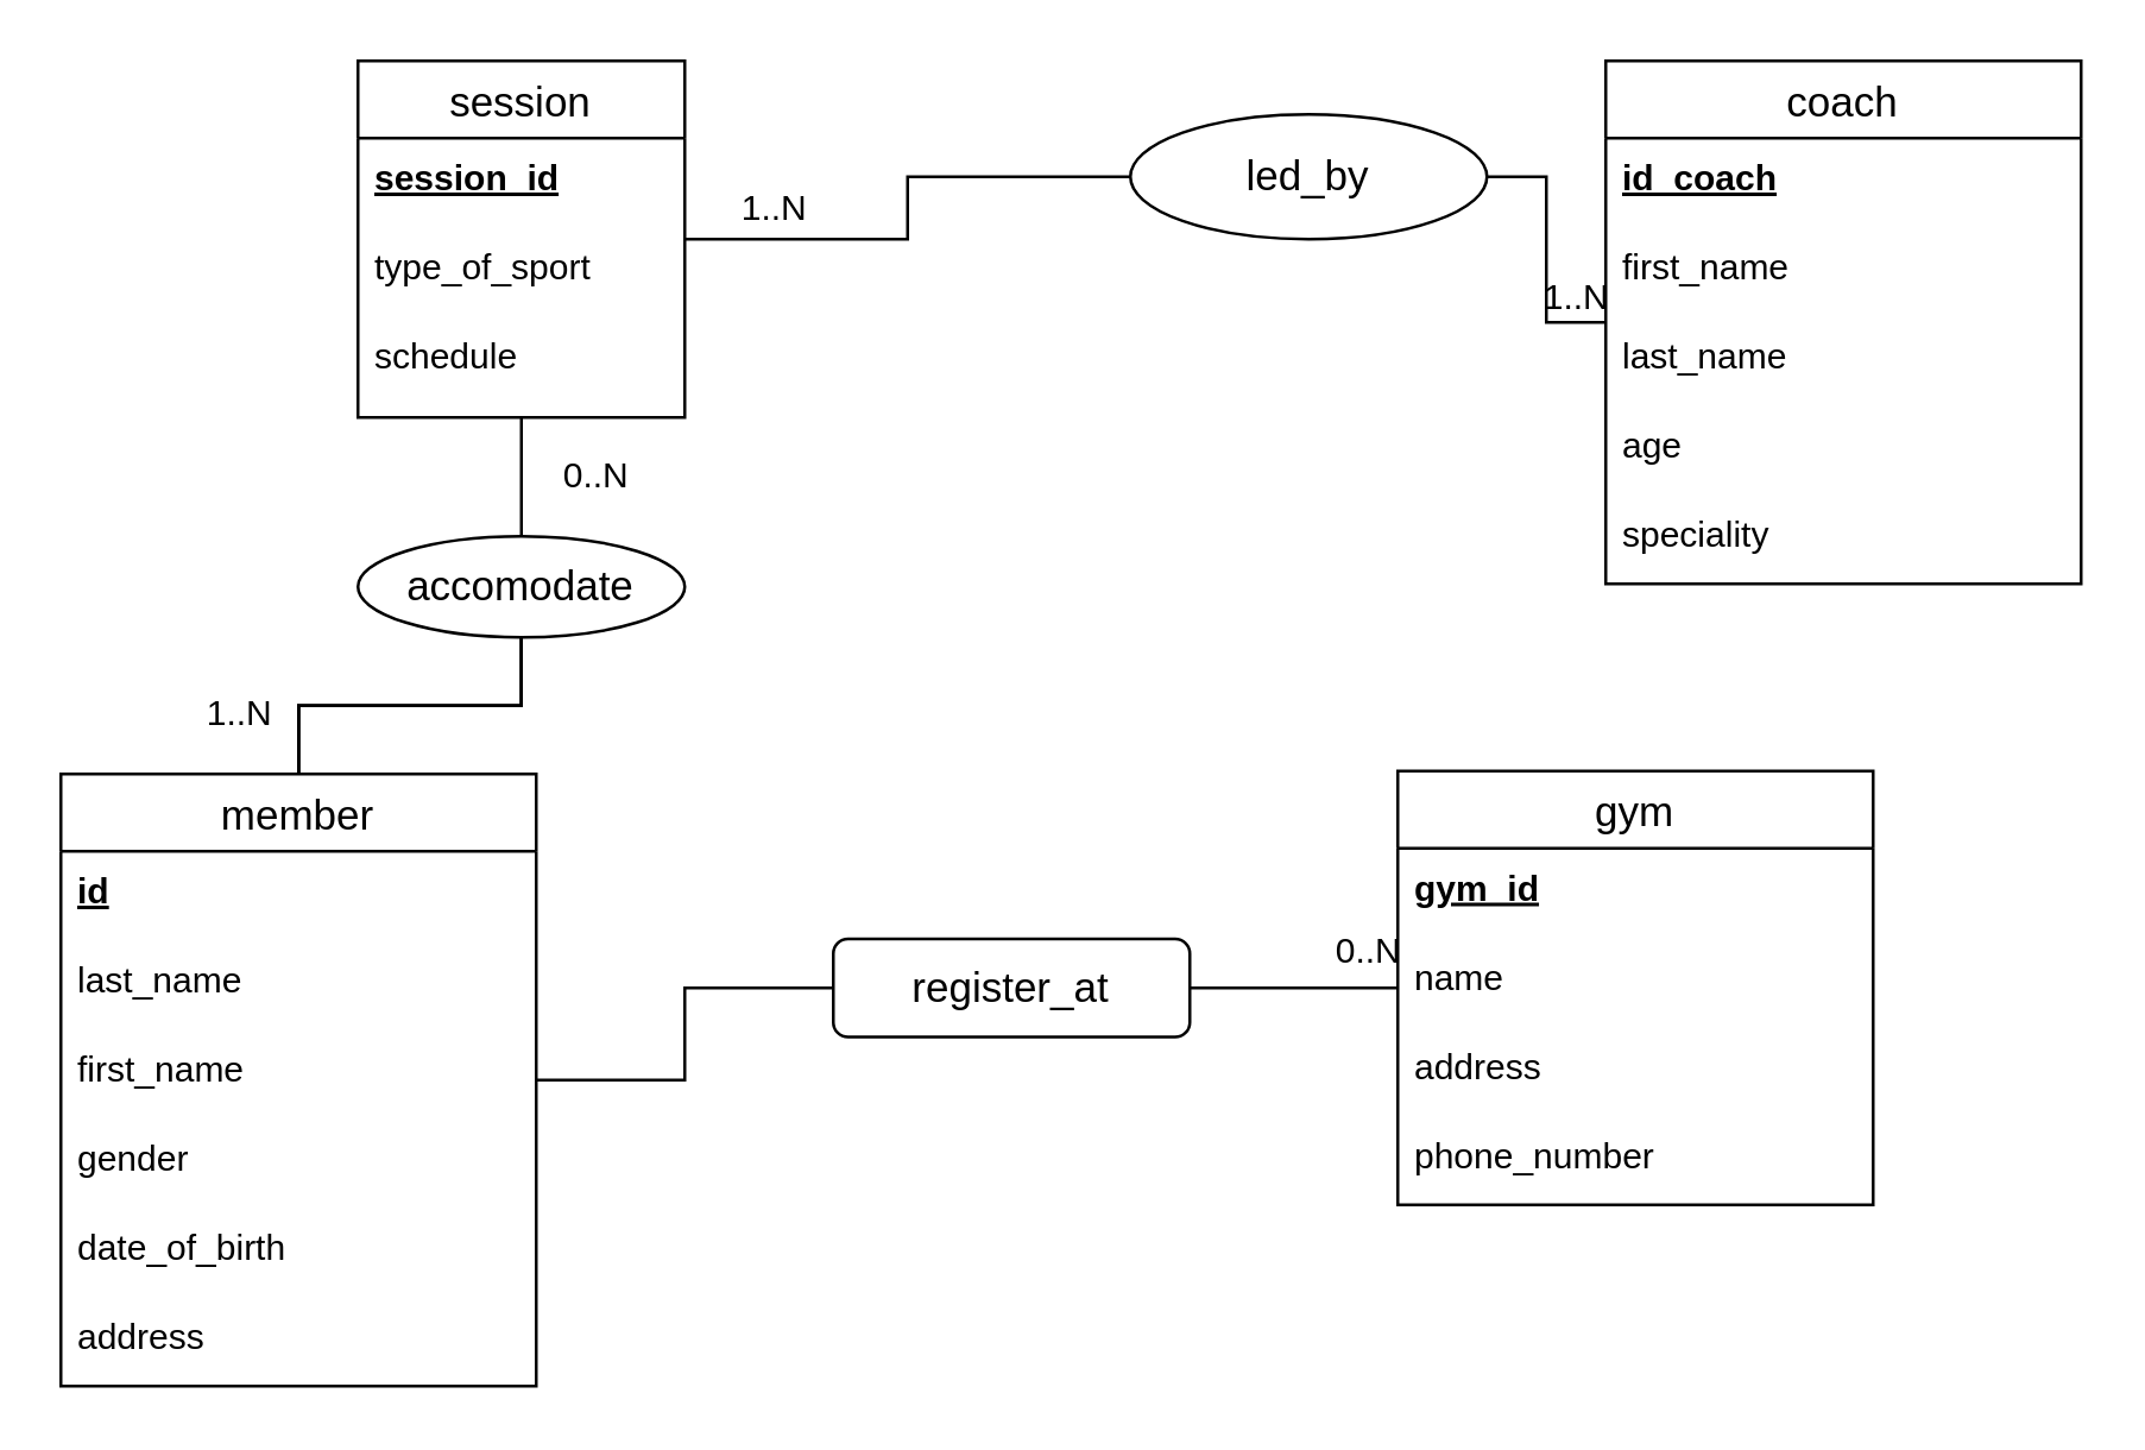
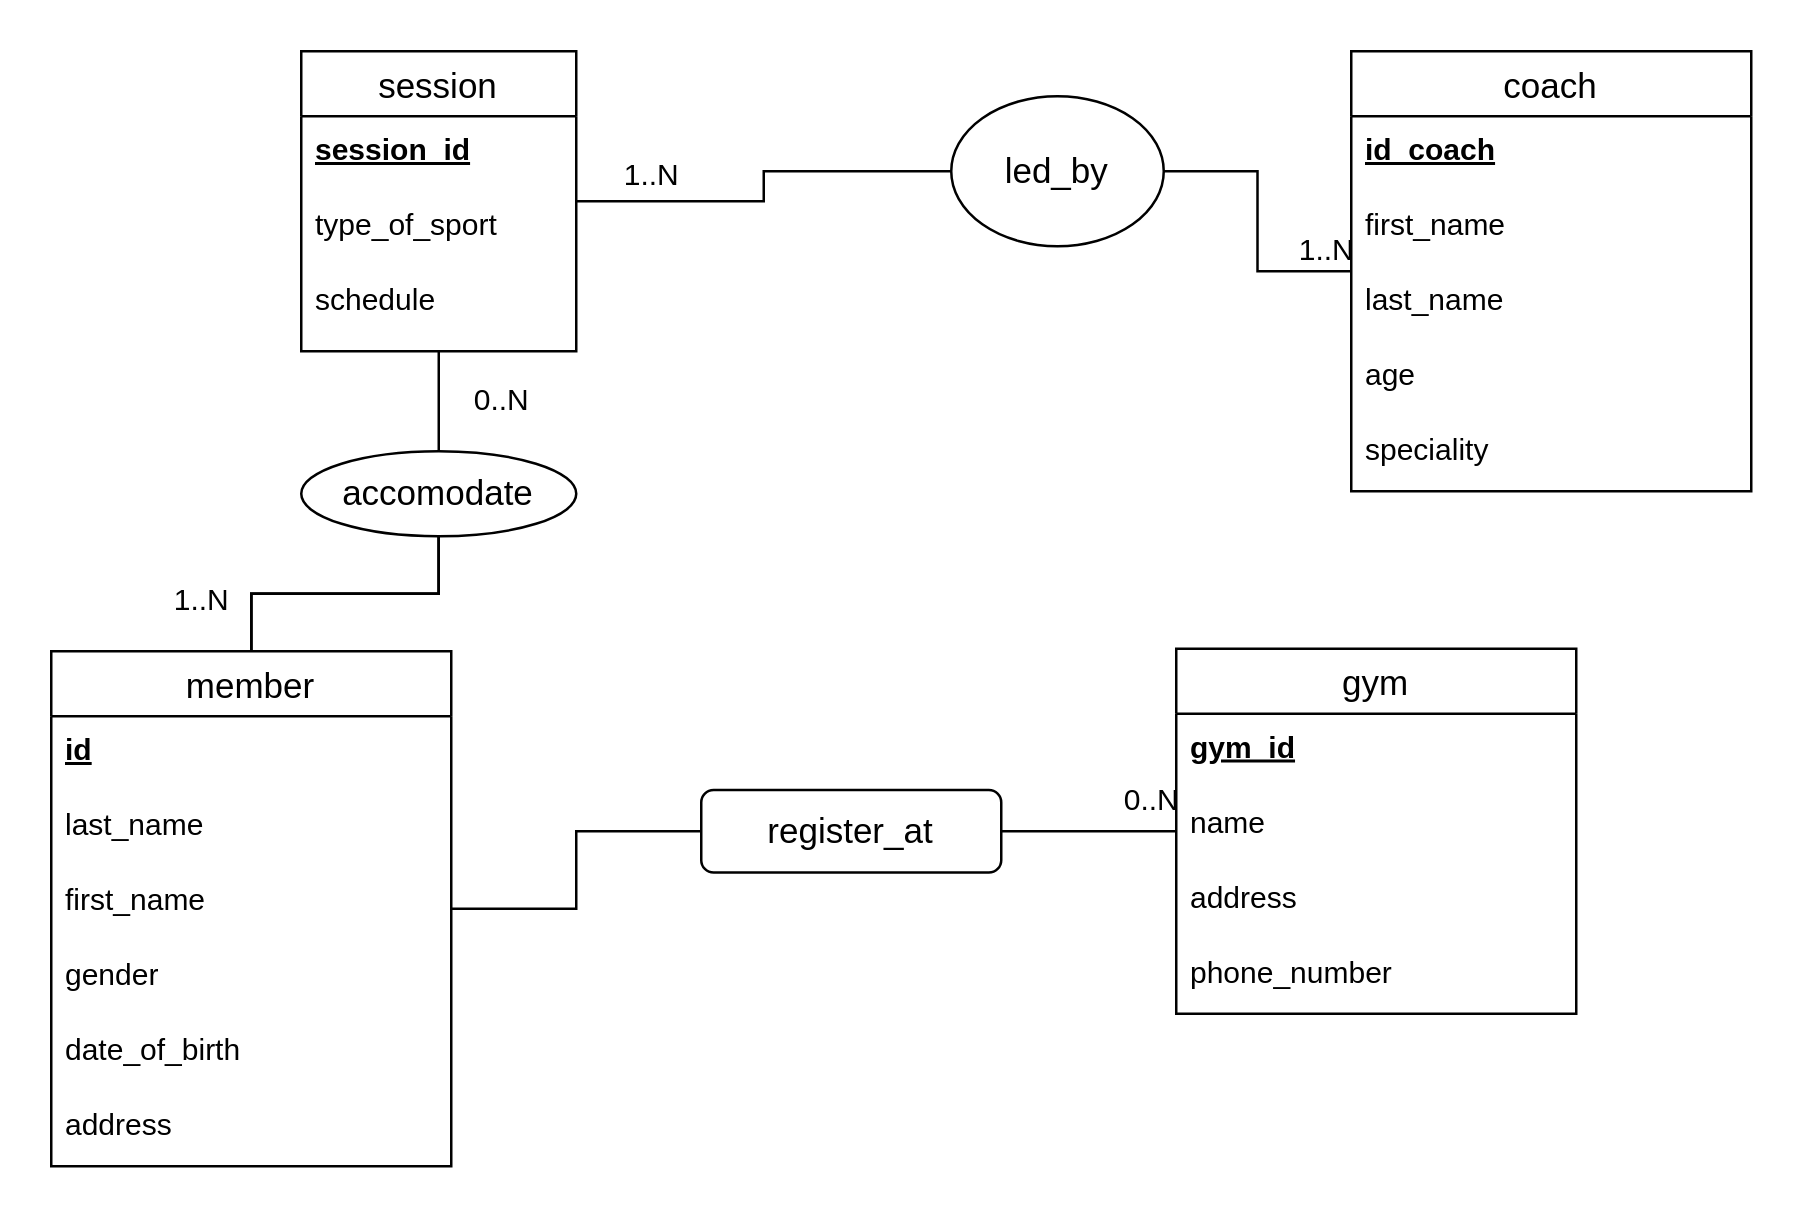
  <mxCell id="0" />
  <mxCell id="1" parent="0" />
  <mxCell id="2" value="" style="edgeStyle=orthogonalEdgeStyle;rounded=0;orthogonalLoop=1;jettySize=auto;html=1;endArrow=none;endFill=0;" edge="1" parent="1" source="6" target="13"><mxGeometry relative="1" as="geometry" /></mxCell>
  <mxCell id="3" value="" style="edgeStyle=orthogonalEdgeStyle;rounded=0;orthogonalLoop=1;jettySize=auto;html=1;endArrow=none;endFill=0;" edge="1" parent="1" source="6" target="37"><mxGeometry relative="1" as="geometry" /></mxCell>
  <mxCell id="4" value="" style="edgeStyle=orthogonalEdgeStyle;rounded=0;orthogonalLoop=1;jettySize=auto;html=1;endArrow=none;endFill=0;" edge="1" parent="1" source="6" target="37"><mxGeometry relative="1" as="geometry" /></mxCell>
  <mxCell id="5" value="" style="edgeStyle=orthogonalEdgeStyle;rounded=0;orthogonalLoop=1;jettySize=auto;html=1;endArrow=none;endFill=0;" edge="1" parent="1" source="6" target="37"><mxGeometry relative="1" as="geometry" /></mxCell>
  <mxCell id="6" value="member" style="swimlane;fontStyle=0;childLayout=stackLayout;horizontal=1;startSize=26;horizontalStack=0;resizeParent=1;resizeParentMax=0;resizeLast=0;collapsible=1;marginBottom=0;align=center;fontSize=14;" vertex="1" parent="1"><mxGeometry x="20" y="260" width="160" height="206" as="geometry"><mxRectangle x="75" y="264" width="80" height="26" as="alternateBounds" /></mxGeometry></mxCell>
  <mxCell id="7" value="id" style="text;strokeColor=none;fillColor=none;spacingLeft=4;spacingRight=4;overflow=hidden;rotatable=0;points=[[0,0.5],[1,0.5]];portConstraint=eastwest;fontSize=12;fontStyle=5" vertex="1" parent="6"><mxGeometry y="26" width="160" height="30" as="geometry" /></mxCell>
  <mxCell id="8" value="last_name" style="text;strokeColor=none;fillColor=none;spacingLeft=4;spacingRight=4;overflow=hidden;rotatable=0;points=[[0,0.5],[1,0.5]];portConstraint=eastwest;fontSize=12;fontStyle=0" vertex="1" parent="6"><mxGeometry y="56" width="160" height="30" as="geometry" /></mxCell>
  <mxCell id="9" value="first_name" style="text;strokeColor=none;fillColor=none;spacingLeft=4;spacingRight=4;overflow=hidden;rotatable=0;points=[[0,0.5],[1,0.5]];portConstraint=eastwest;fontSize=12;" vertex="1" parent="6"><mxGeometry y="86" width="160" height="30" as="geometry" /></mxCell>
  <mxCell id="10" value="gender&#10;" style="text;strokeColor=none;fillColor=none;spacingLeft=4;spacingRight=4;overflow=hidden;rotatable=0;points=[[0,0.5],[1,0.5]];portConstraint=eastwest;fontSize=12;verticalAlign=top;" vertex="1" parent="6"><mxGeometry y="116" width="160" height="30" as="geometry" /></mxCell>
  <mxCell id="11" value="date_of_birth" style="text;strokeColor=none;fillColor=none;spacingLeft=4;spacingRight=4;overflow=hidden;rotatable=0;points=[[0,0.5],[1,0.5]];portConstraint=eastwest;fontSize=12;verticalAlign=top;" vertex="1" parent="6"><mxGeometry y="146" width="160" height="30" as="geometry" /></mxCell>
  <mxCell id="12" value="address" style="text;strokeColor=none;fillColor=none;spacingLeft=4;spacingRight=4;overflow=hidden;rotatable=0;points=[[0,0.5],[1,0.5]];portConstraint=eastwest;fontSize=12;verticalAlign=top;" vertex="1" parent="6"><mxGeometry y="176" width="160" height="30" as="geometry" /></mxCell>
  <mxCell id="13" value="register_at" style="whiteSpace=wrap;html=1;fontSize=14;fontStyle=0;startSize=26;rounded=1;" vertex="1" parent="1"><mxGeometry x="280" y="315.5" width="120" height="33" as="geometry" /></mxCell>
  <mxCell id="14" value="" style="edgeStyle=orthogonalEdgeStyle;rounded=0;orthogonalLoop=1;jettySize=auto;html=1;endArrow=none;endFill=0;" edge="1" parent="1" source="15" target="13"><mxGeometry relative="1" as="geometry" /></mxCell>
  <mxCell id="15" value="gym" style="swimlane;fontStyle=0;childLayout=stackLayout;horizontal=1;startSize=26;horizontalStack=0;resizeParent=1;resizeParentMax=0;resizeLast=0;collapsible=1;marginBottom=0;align=center;fontSize=14;" vertex="1" parent="1"><mxGeometry x="470" y="259" width="160" height="146" as="geometry" /></mxCell>
  <mxCell id="16" value="gym_id" style="text;strokeColor=none;fillColor=none;spacingLeft=4;spacingRight=4;overflow=hidden;rotatable=0;points=[[0,0.5],[1,0.5]];portConstraint=eastwest;fontSize=12;fontStyle=5" vertex="1" parent="15"><mxGeometry y="26" width="160" height="30" as="geometry" /></mxCell>
  <mxCell id="17" value="name" style="text;strokeColor=none;fillColor=none;spacingLeft=4;spacingRight=4;overflow=hidden;rotatable=0;points=[[0,0.5],[1,0.5]];portConstraint=eastwest;fontSize=12;" vertex="1" parent="15"><mxGeometry y="56" width="160" height="30" as="geometry" /></mxCell>
  <mxCell id="18" value="address" style="text;strokeColor=none;fillColor=none;spacingLeft=4;spacingRight=4;overflow=hidden;rotatable=0;points=[[0,0.5],[1,0.5]];portConstraint=eastwest;fontSize=12;" vertex="1" parent="15"><mxGeometry y="86" width="160" height="30" as="geometry" /></mxCell>
  <mxCell id="19" value="phone_number " style="text;strokeColor=none;fillColor=none;spacingLeft=4;spacingRight=4;overflow=hidden;rotatable=0;points=[[0,0.5],[1,0.5]];portConstraint=eastwest;fontSize=12;" vertex="1" parent="15"><mxGeometry y="116" width="160" height="30" as="geometry" /></mxCell>
  <mxCell id="20" value="" style="edgeStyle=orthogonalEdgeStyle;rounded=0;orthogonalLoop=1;jettySize=auto;html=1;endArrow=none;endFill=0;" edge="1" parent="1" source="22" target="33"><mxGeometry relative="1" as="geometry" /></mxCell>
  <mxCell id="21" value="" style="edgeStyle=orthogonalEdgeStyle;rounded=0;orthogonalLoop=1;jettySize=auto;html=1;endArrow=none;endFill=0;" edge="1" parent="1" source="22" target="37"><mxGeometry relative="1" as="geometry" /></mxCell>
  <mxCell id="22" value="session" style="swimlane;fontStyle=0;childLayout=stackLayout;horizontal=1;startSize=26;horizontalStack=0;resizeParent=1;resizeParentMax=0;resizeLast=0;collapsible=1;marginBottom=0;align=center;fontSize=14;" vertex="1" parent="1"><mxGeometry x="120" y="20" width="110" height="120" as="geometry" /></mxCell>
  <mxCell id="23" value="session_id" style="text;strokeColor=none;fillColor=none;spacingLeft=4;spacingRight=4;overflow=hidden;rotatable=0;points=[[0,0.5],[1,0.5]];portConstraint=eastwest;fontSize=12;fontStyle=5" vertex="1" parent="22"><mxGeometry y="26" width="110" height="30" as="geometry" /></mxCell>
  <mxCell id="24" value="type_of_sport" style="text;strokeColor=none;fillColor=none;spacingLeft=4;spacingRight=4;overflow=hidden;rotatable=0;points=[[0,0.5],[1,0.5]];portConstraint=eastwest;fontSize=12;" vertex="1" parent="22"><mxGeometry y="56" width="110" height="30" as="geometry" /></mxCell>
  <mxCell id="25" value="schedule" style="text;strokeColor=none;fillColor=none;spacingLeft=4;spacingRight=4;overflow=hidden;rotatable=0;points=[[0,0.5],[1,0.5]];portConstraint=eastwest;fontSize=12;" vertex="1" parent="22"><mxGeometry y="86" width="110" height="34" as="geometry" /></mxCell>
  <mxCell id="26" value="" style="edgeStyle=orthogonalEdgeStyle;rounded=0;orthogonalLoop=1;jettySize=auto;html=1;endArrow=none;endFill=0;" edge="1" parent="1" source="27" target="33"><mxGeometry relative="1" as="geometry" /></mxCell>
  <mxCell id="27" value="coach" style="swimlane;fontStyle=0;childLayout=stackLayout;horizontal=1;startSize=26;horizontalStack=0;resizeParent=1;resizeParentMax=0;resizeLast=0;collapsible=1;marginBottom=0;align=center;fontSize=14;" vertex="1" parent="1"><mxGeometry x="540" y="20" width="160" height="176" as="geometry" /></mxCell>
  <mxCell id="28" value="id_coach" style="text;strokeColor=none;fillColor=none;spacingLeft=4;spacingRight=4;overflow=hidden;rotatable=0;points=[[0,0.5],[1,0.5]];portConstraint=eastwest;fontSize=12;fontStyle=5" vertex="1" parent="27"><mxGeometry y="26" width="160" height="30" as="geometry" /></mxCell>
  <mxCell id="29" value="first_name" style="text;strokeColor=none;fillColor=none;spacingLeft=4;spacingRight=4;overflow=hidden;rotatable=0;points=[[0,0.5],[1,0.5]];portConstraint=eastwest;fontSize=12;" vertex="1" parent="27"><mxGeometry y="56" width="160" height="30" as="geometry" /></mxCell>
  <mxCell id="30" value="last_name" style="text;strokeColor=none;fillColor=none;spacingLeft=4;spacingRight=4;overflow=hidden;rotatable=0;points=[[0,0.5],[1,0.5]];portConstraint=eastwest;fontSize=12;" vertex="1" parent="27"><mxGeometry y="86" width="160" height="30" as="geometry" /></mxCell>
  <mxCell id="31" value="age" style="text;strokeColor=none;fillColor=none;spacingLeft=4;spacingRight=4;overflow=hidden;rotatable=0;points=[[0,0.5],[1,0.5]];portConstraint=eastwest;fontSize=12;" vertex="1" parent="27"><mxGeometry y="116" width="160" height="30" as="geometry" /></mxCell>
  <mxCell id="32" value="speciality" style="text;strokeColor=none;fillColor=none;spacingLeft=4;spacingRight=4;overflow=hidden;rotatable=0;points=[[0,0.5],[1,0.5]];portConstraint=eastwest;fontSize=12;" vertex="1" parent="27"><mxGeometry y="146" width="160" height="30" as="geometry" /></mxCell>
- <mxCell id="33" value="led_by" style="ellipse;whiteSpace=wrap;html=1;fontSize=14;fontStyle=0;startSize=26;" vertex="1" parent="1"><mxGeometry x="380" y="38" width="120" height="42" as="geometry" /></mxCell>
+ <mxCell id="33" value="led_by" style="ellipse;whiteSpace=wrap;html=1;fontSize=14;fontStyle=0;startSize=26;" vertex="1" parent="1"><mxGeometry x="380" y="38" width="85" height="60" as="geometry" /></mxCell>
  <mxCell id="34" value="1..N" style="text;html=1;align=center;verticalAlign=middle;resizable=0;points=[];autosize=1;" vertex="1" parent="1"><mxGeometry x="240" y="60" width="40" height="20" as="geometry" /></mxCell>
  <mxCell id="35" value="1..N" style="text;html=1;align=center;verticalAlign=middle;resizable=0;points=[];autosize=1;" vertex="1" parent="1"><mxGeometry x="510" y="90" width="40" height="20" as="geometry" /></mxCell>
  <mxCell id="36" value="0..N" style="text;html=1;align=center;verticalAlign=middle;resizable=0;points=[];autosize=1;" vertex="1" parent="1"><mxGeometry x="440" y="310" width="40" height="20" as="geometry" /></mxCell>
  <mxCell id="37" value="accomodate" style="ellipse;whiteSpace=wrap;html=1;fontSize=14;fontStyle=0;startSize=26;" vertex="1" parent="1"><mxGeometry x="120" y="180" width="110" height="34" as="geometry" /></mxCell>
  <mxCell id="38" value="1..N" style="text;html=1;align=center;verticalAlign=middle;resizable=0;points=[];autosize=1;" vertex="1" parent="1"><mxGeometry x="60" y="230" width="40" height="20" as="geometry" /></mxCell>
  <mxCell id="39" value="0..N" style="text;html=1;align=center;verticalAlign=middle;resizable=0;points=[];autosize=1;" vertex="1" parent="1"><mxGeometry x="180" y="150" width="40" height="20" as="geometry" /></mxCell>
